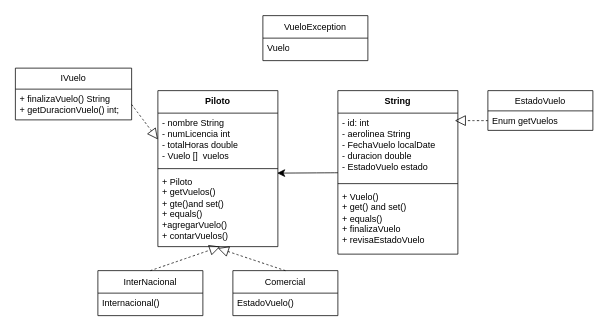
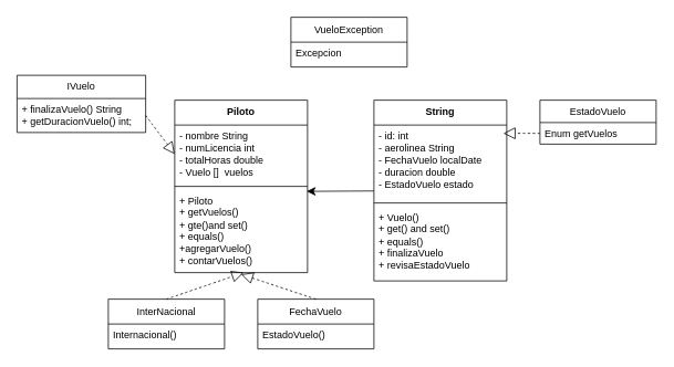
  <mxCell id="0" />
  <mxCell id="1" parent="0" />
  <mxCell id="2" value="IVuelo" style="swimlane;fontStyle=0;childLayout=stackLayout;horizontal=1;startSize=28;fillColor=none;horizontalStack=0;resizeParent=1;resizeParentMax=0;resizeLast=0;collapsible=1;marginBottom=0;whiteSpace=wrap;html=1;autosize=1;swimlaneFillColor=none;" vertex="1" parent="1"><mxGeometry x="20" y="90" width="155" height="69" as="geometry" /></mxCell>
  <mxCell id="3" value="+ finalizaVuelo() String&lt;div&gt;+ getDuracionVuelo() int;&lt;/div&gt;" style="text;strokeColor=none;fillColor=none;align=left;verticalAlign=top;spacingLeft=4;spacingRight=4;overflow=hidden;rotatable=0;points=[[0,0.5],[1,0.5]];portConstraint=eastwest;whiteSpace=wrap;html=1;autosize=1;" vertex="1" parent="2"><mxGeometry y="28" width="155" height="41" as="geometry" /></mxCell>
  <mxCell id="4" value="EstadoVuelo" style="swimlane;fontStyle=0;childLayout=stackLayout;horizontal=1;startSize=27;fillColor=none;horizontalStack=0;resizeParent=1;resizeParentMax=0;resizeLast=0;collapsible=1;marginBottom=0;whiteSpace=wrap;html=1;autosize=1;" vertex="1" parent="1"><mxGeometry x="650" y="120" width="140" height="53" as="geometry" /></mxCell>
  <mxCell id="5" value="Enum getVuelos" style="text;strokeColor=none;fillColor=none;align=left;verticalAlign=top;spacingLeft=4;spacingRight=4;overflow=hidden;rotatable=0;points=[[0,0.5],[1,0.5]];portConstraint=eastwest;whiteSpace=wrap;html=1;autosize=1;" vertex="1" parent="4"><mxGeometry y="27" width="140" height="26" as="geometry" /></mxCell>
  <mxCell id="6" value="Piloto" style="swimlane;fontStyle=1;align=center;verticalAlign=top;childLayout=stackLayout;horizontal=1;startSize=30;horizontalStack=0;resizeParent=1;resizeParentMax=0;resizeLast=0;collapsible=1;marginBottom=0;whiteSpace=wrap;html=1;autosize=1;" vertex="1" parent="1"><mxGeometry x="210" y="120" width="160" height="208" as="geometry" /></mxCell>
  <mxCell id="7" value="- nombre String&lt;div&gt;- numLicencia int&lt;/div&gt;&lt;div&gt;- totalHoras double&lt;/div&gt;&lt;div&gt;- Vuelo []&amp;nbsp; vuelos&lt;/div&gt;" style="text;strokeColor=none;fillColor=none;align=left;verticalAlign=top;spacingLeft=4;spacingRight=4;overflow=hidden;rotatable=0;points=[[0,0.5],[1,0.5]];portConstraint=eastwest;whiteSpace=wrap;html=1;autosize=1;" vertex="1" parent="6"><mxGeometry y="30" width="160" height="70" as="geometry" /></mxCell>
  <mxCell id="8" value="" style="line;strokeWidth=1;fillColor=none;align=left;verticalAlign=middle;spacingTop=-1;spacingLeft=3;spacingRight=3;rotatable=0;labelPosition=right;points=[];portConstraint=eastwest;strokeColor=inherit;autosize=1;" vertex="1" parent="6"><mxGeometry y="100" width="160" height="8" as="geometry" /></mxCell>
  <mxCell id="9" value="&lt;div&gt;+ Piloto&lt;/div&gt;+ getVuelos()&lt;div&gt;+ gte()and set()&lt;/div&gt;&lt;div&gt;+ equals()&lt;/div&gt;&lt;div&gt;+agregarVuelo()&lt;/div&gt;&lt;div&gt;+ contarVuelos()&lt;/div&gt;" style="text;strokeColor=none;fillColor=none;align=left;verticalAlign=top;spacingLeft=4;spacingRight=4;overflow=hidden;rotatable=0;points=[[0,0.5],[1,0.5]];portConstraint=eastwest;whiteSpace=wrap;html=1;autosize=1;" vertex="1" parent="6"><mxGeometry y="108" width="160" height="100" as="geometry" /></mxCell>
  <mxCell id="10" value="String" style="swimlane;fontStyle=1;align=center;verticalAlign=top;childLayout=stackLayout;horizontal=1;startSize=30;horizontalStack=0;resizeParent=1;resizeParentMax=0;resizeLast=0;collapsible=1;marginBottom=0;whiteSpace=wrap;html=1;autosize=1;" vertex="1" parent="1"><mxGeometry x="450" y="120" width="160" height="218" as="geometry" /></mxCell>
  <mxCell id="11" value="- id: int&lt;div&gt;- aerolinea String&lt;/div&gt;&lt;div&gt;- FechaVuelo localDate&lt;/div&gt;&lt;div&gt;- duracion double&lt;/div&gt;&lt;div&gt;- EstadoVuelo estado&lt;/div&gt;" style="text;strokeColor=none;fillColor=none;align=left;verticalAlign=top;spacingLeft=4;spacingRight=4;overflow=hidden;rotatable=0;points=[[0,0.5],[1,0.5]];portConstraint=eastwest;whiteSpace=wrap;html=1;autosize=1;" vertex="1" parent="10"><mxGeometry y="30" width="160" height="90" as="geometry" /></mxCell>
  <mxCell id="12" value="" style="line;strokeWidth=1;fillColor=none;align=left;verticalAlign=middle;spacingTop=-1;spacingLeft=3;spacingRight=3;rotatable=0;labelPosition=right;points=[];portConstraint=eastwest;strokeColor=inherit;autosize=1;" vertex="1" parent="10"><mxGeometry y="120" width="160" height="8" as="geometry" /></mxCell>
  <mxCell id="13" value="+ Vuelo()&lt;div&gt;+ get() and set()&lt;/div&gt;&lt;div&gt;+ equals()&lt;/div&gt;&lt;div&gt;+ finalizaVuelo&lt;/div&gt;&lt;div&gt;+ revisaEstadoVuelo&lt;/div&gt;" style="text;strokeColor=none;fillColor=none;align=left;verticalAlign=top;spacingLeft=4;spacingRight=4;overflow=hidden;rotatable=0;points=[[0,0.5],[1,0.5]];portConstraint=eastwest;whiteSpace=wrap;html=1;autosize=1;" vertex="1" parent="10"><mxGeometry y="128" width="160" height="90" as="geometry" /></mxCell>
  <mxCell id="14" value="InterNacional" style="swimlane;fontStyle=0;childLayout=stackLayout;horizontal=1;startSize=30;fillColor=none;horizontalStack=0;resizeParent=1;resizeParentMax=0;resizeLast=0;collapsible=1;marginBottom=0;whiteSpace=wrap;html=1;autosize=1;" vertex="1" parent="1"><mxGeometry x="130" y="360" width="140" height="60" as="geometry" /></mxCell>
  <mxCell id="15" value="Internacional()" style="text;strokeColor=none;fillColor=none;align=left;verticalAlign=top;spacingLeft=4;spacingRight=4;overflow=hidden;rotatable=0;points=[[0,0.5],[1,0.5]];portConstraint=eastwest;whiteSpace=wrap;html=1;autosize=1;" vertex="1" parent="14"><mxGeometry y="30" width="140" height="30" as="geometry" /></mxCell>
- <mxCell id="16" value="Comercial" style="swimlane;fontStyle=0;childLayout=stackLayout;horizontal=1;startSize=30;fillColor=none;horizontalStack=0;resizeParent=1;resizeParentMax=0;resizeLast=0;collapsible=1;marginBottom=0;whiteSpace=wrap;html=1;autosize=1;" vertex="1" parent="1"><mxGeometry x="310" y="360" width="140" height="60" as="geometry" /></mxCell>
+ <mxCell id="16" value="FechaVuelo" style="swimlane;fontStyle=0;childLayout=stackLayout;horizontal=1;startSize=30;fillColor=none;horizontalStack=0;resizeParent=1;resizeParentMax=0;resizeLast=0;collapsible=1;marginBottom=0;whiteSpace=wrap;html=1;autosize=1;" vertex="1" parent="1"><mxGeometry x="310" y="360" width="140" height="60" as="geometry" /></mxCell>
  <mxCell id="17" value="EstadoVuelo()" style="text;strokeColor=none;fillColor=none;align=left;verticalAlign=top;spacingLeft=4;spacingRight=4;overflow=hidden;rotatable=0;points=[[0,0.5],[1,0.5]];portConstraint=eastwest;whiteSpace=wrap;html=1;autosize=1;" vertex="1" parent="16"><mxGeometry y="30" width="140" height="30" as="geometry" /></mxCell>
  <mxCell id="18" value="VueloException" style="swimlane;fontStyle=0;childLayout=stackLayout;horizontal=1;startSize=30;fillColor=none;horizontalStack=0;resizeParent=1;resizeParentMax=0;resizeLast=0;collapsible=1;marginBottom=0;whiteSpace=wrap;html=1;autosize=1;" vertex="1" parent="1"><mxGeometry x="350" y="20" width="140" height="60" as="geometry" /></mxCell>
- <mxCell id="19" value="Vuelo" style="text;strokeColor=none;fillColor=none;align=left;verticalAlign=top;spacingLeft=4;spacingRight=4;overflow=hidden;rotatable=0;points=[[0,0.5],[1,0.5]];portConstraint=eastwest;whiteSpace=wrap;html=1;autosize=1;" vertex="1" parent="18"><mxGeometry y="30" width="140" height="30" as="geometry" /></mxCell>
+ <mxCell id="19" value="Excepcion" style="text;strokeColor=none;fillColor=none;align=left;verticalAlign=top;spacingLeft=4;spacingRight=4;overflow=hidden;rotatable=0;points=[[0,0.5],[1,0.5]];portConstraint=eastwest;whiteSpace=wrap;html=1;autosize=1;" vertex="1" parent="18"><mxGeometry y="30" width="140" height="30" as="geometry" /></mxCell>
  <mxCell id="20" value="" style="endArrow=block;dashed=1;endFill=0;endSize=12;html=1;rounded=0;fontSize=12;curved=1;exitX=1;exitY=0.5;exitDx=0;exitDy=0;entryX=0;entryY=0.5;entryDx=0;entryDy=0;" edge="1" parent="1" source="3" target="7"><mxGeometry width="160" relative="1" as="geometry"><mxPoint x="20" y="270" as="sourcePoint" /><mxPoint x="180" y="270" as="targetPoint" /></mxGeometry></mxCell>
  <mxCell id="21" value="" style="endArrow=block;dashed=1;endFill=0;endSize=12;html=1;rounded=0;fontSize=12;curved=1;exitX=0.5;exitY=0;exitDx=0;exitDy=0;entryX=0.519;entryY=1;entryDx=0;entryDy=0;entryPerimeter=0;" edge="1" parent="1" source="14" target="9"><mxGeometry width="160" relative="1" as="geometry"><mxPoint x="80" y="510" as="sourcePoint" /><mxPoint x="240" y="510" as="targetPoint" /></mxGeometry></mxCell>
  <mxCell id="22" value="" style="endArrow=block;dashed=1;endFill=0;endSize=12;html=1;rounded=0;fontSize=12;curved=1;exitX=0.5;exitY=0;exitDx=0;exitDy=0;" edge="1" parent="1" source="16"><mxGeometry width="160" relative="1" as="geometry"><mxPoint x="210" y="370" as="sourcePoint" /><mxPoint y="330" as="targetPoint" x="290" /></mxGeometry></mxCell>
  <mxCell id="23" style="edgeStyle=none;curved=1;rounded=0;orthogonalLoop=1;jettySize=auto;html=1;entryX=0.994;entryY=0.02;entryDx=0;entryDy=0;entryPerimeter=0;fontSize=12;startSize=8;endSize=8;" edge="1" parent="1" source="10" target="9"><mxGeometry relative="1" as="geometry" /></mxCell>
  <mxCell id="24" value="" style="endArrow=block;dashed=1;endFill=0;endSize=12;html=1;rounded=0;fontSize=12;curved=1;exitX=0;exitY=0.5;exitDx=0;exitDy=0;entryX=0.975;entryY=0.111;entryDx=0;entryDy=0;entryPerimeter=0;" edge="1" parent="1" source="5" target="11"><mxGeometry width="160" relative="1" as="geometry"><mxPoint x="220" y="380" as="sourcePoint" /><mxPoint x="313" y="348" as="targetPoint" /></mxGeometry></mxCell>
